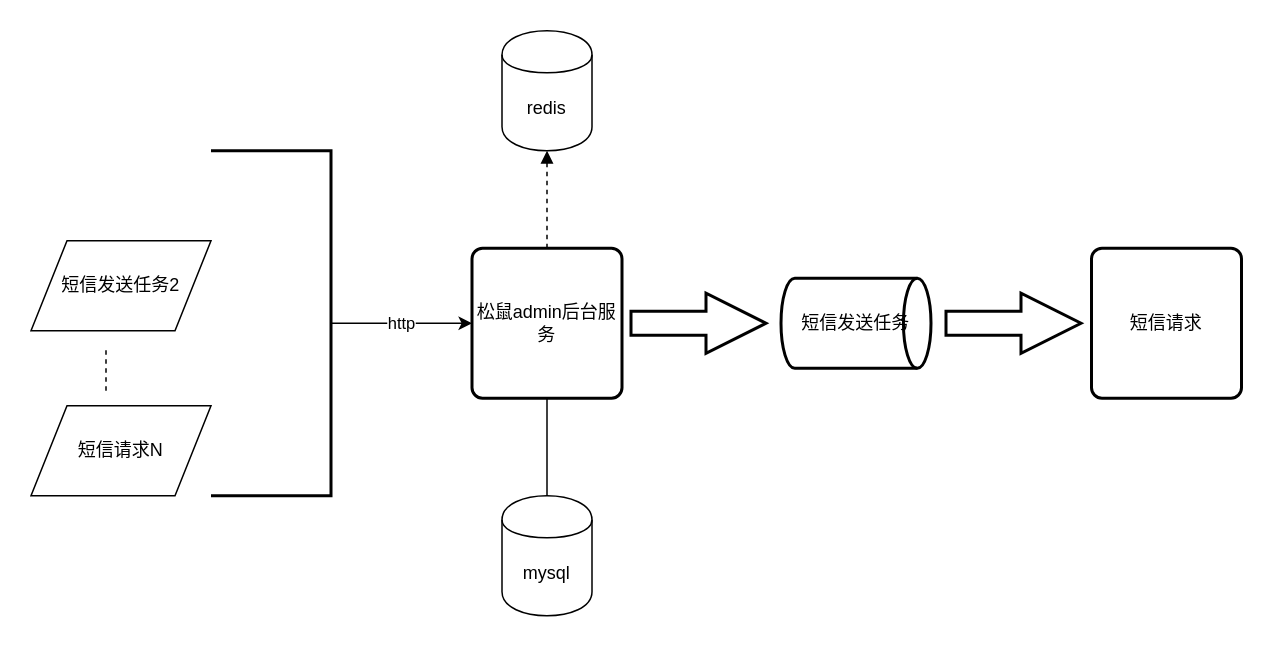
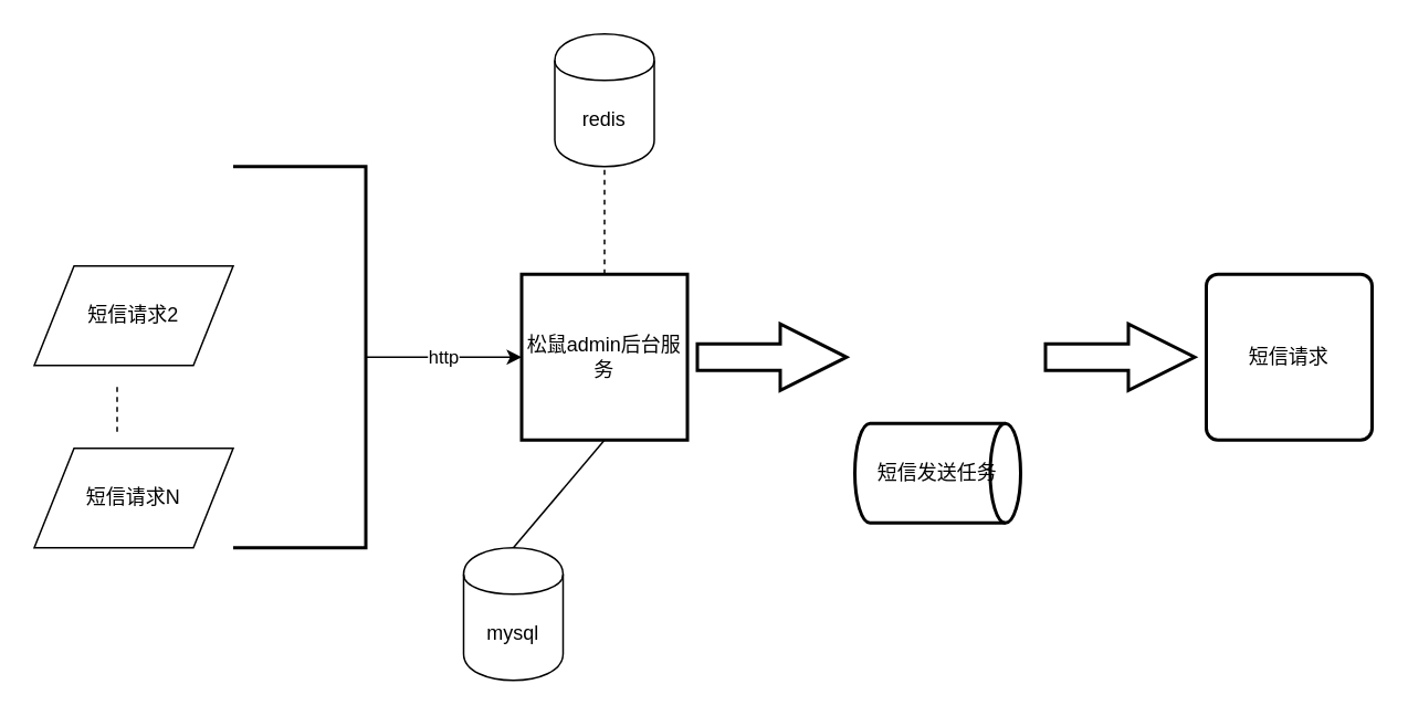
  <mxCell id="0" />
  <mxCell id="1" parent="0" />
- <mxCell id="2" value="短信发送任务2" style="shape=parallelogram;perimeter=parallelogramPerimeter;whiteSpace=wrap;html=1;" vertex="1" parent="1"><mxGeometry x="20" y="160" width="120" height="60" as="geometry" /></mxCell>
+ <mxCell id="2" value="短信请求2" style="shape=parallelogram;perimeter=parallelogramPerimeter;whiteSpace=wrap;html=1;" vertex="1" parent="1"><mxGeometry x="20" y="160" width="120" height="60" as="geometry" /></mxCell>
  <mxCell id="3" value="短信请求N" style="shape=parallelogram;perimeter=parallelogramPerimeter;whiteSpace=wrap;html=1;" vertex="1" parent="1"><mxGeometry x="20" y="270" width="120" height="60" as="geometry" /></mxCell>
  <mxCell id="4" value="" style="endArrow=none;dashed=1;html=1;" edge="1" parent="1"><mxGeometry width="50" height="50" relative="1" as="geometry"><mxPoint x="70" y="260" as="sourcePoint" /><mxPoint x="70" y="230" as="targetPoint" /></mxGeometry></mxCell>
  <mxCell id="5" value="" style="strokeWidth=2;html=1;shape=mxgraph.flowchart.annotation_1;align=left;pointerEvents=1;direction=west;" vertex="1" parent="1"><mxGeometry x="140" y="100" width="80" height="230" as="geometry" /></mxCell>
- <mxCell id="6" value="松鼠admin后台服务" style="rounded=1;whiteSpace=wrap;html=1;absoluteArcSize=1;arcSize=14;strokeWidth=2;" vertex="1" parent="1"><mxGeometry x="314" y="165" width="100" height="100" as="geometry" /></mxCell>
+ <mxCell id="6" value="松鼠admin后台服务" style="whiteSpace=wrap;html=1;absoluteArcSize=1;arcSize=14;strokeWidth=2;rounded=0;" vertex="1" parent="1"><mxGeometry x="314" y="165" width="100" height="100" as="geometry" /></mxCell>
  <mxCell id="7" value="http" style="edgeStyle=orthogonalEdgeStyle;rounded=0;orthogonalLoop=1;jettySize=auto;html=1;" edge="1" parent="1" source="5" target="6"><mxGeometry relative="1" as="geometry"><mxPoint x="400" y="215" as="targetPoint" /><mxPoint x="220" y="215" as="sourcePoint" /></mxGeometry></mxCell>
  <mxCell id="8" value="redis" style="shape=cylinder;whiteSpace=wrap;html=1;boundedLbl=1;backgroundOutline=1;" vertex="1" parent="1"><mxGeometry x="334" y="20" width="60" height="80" as="geometry" /></mxCell>
- <mxCell id="9" value="" style="endArrow=block;dashed=1;html=1;entryX=0.5;entryY=1;entryDx=0;entryDy=0;exitX=0.5;exitY=0;exitDx=0;exitDy=0;" edge="1" parent="1" source="6" target="8"><mxGeometry width="50" height="50" relative="1" as="geometry"><mxPoint x="360" y="150" as="sourcePoint" /><mxPoint x="410" y="100" as="targetPoint" /></mxGeometry></mxCell>
- <mxCell id="10" value="mysql" style="shape=cylinder;whiteSpace=wrap;html=1;boundedLbl=1;backgroundOutline=1;" vertex="1" parent="1"><mxGeometry x="334" y="330" width="60" height="80" as="geometry" /></mxCell>
+ <mxCell id="9" value="" style="endArrow=none;dashed=1;html=1;entryX=0.5;entryY=1;entryDx=0;entryDy=0;exitX=0.5;exitY=0;exitDx=0;exitDy=0;" edge="1" parent="1" source="6" target="8"><mxGeometry width="50" height="50" relative="1" as="geometry"><mxPoint x="360" y="150" as="sourcePoint" /><mxPoint x="410" y="100" as="targetPoint" /></mxGeometry></mxCell>
+ <mxCell id="10" value="mysql" style="shape=cylinder;whiteSpace=wrap;html=1;boundedLbl=1;backgroundOutline=1;" vertex="1" parent="1"><mxGeometry x="279" y="330" width="60" height="80" as="geometry" /></mxCell>
  <mxCell id="11" value="" style="endArrow=none;dashed=0;html=1;entryX=0.5;entryY=1;entryDx=0;entryDy=0;exitX=0.5;exitY=0;exitDx=0;exitDy=0;" edge="1" parent="1" source="10" target="6"><mxGeometry width="50" height="50" relative="1" as="geometry"><mxPoint x="290" y="370" as="sourcePoint" /><mxPoint x="340" y="320" as="targetPoint" /></mxGeometry></mxCell>
- <mxCell id="12" value="短信发送任务" style="strokeWidth=2;html=1;shape=mxgraph.flowchart.direct_data;whiteSpace=wrap;" vertex="1" parent="1"><mxGeometry x="520" y="185" width="100" height="60" as="geometry" /></mxCell>
+ <mxCell id="12" value="短信发送任务" style="strokeWidth=2;html=1;shape=mxgraph.flowchart.direct_data;whiteSpace=wrap;" vertex="1" parent="1"><mxGeometry x="515" y="255" width="100" height="60" as="geometry" /></mxCell>
  <mxCell id="13" value="" style="verticalLabelPosition=bottom;verticalAlign=top;html=1;strokeWidth=2;shape=mxgraph.arrows2.arrow;dy=0.6;dx=40;notch=0;" vertex="1" parent="1"><mxGeometry x="420" y="195" width="90" height="40" as="geometry" /></mxCell>
  <mxCell id="14" value="" style="verticalLabelPosition=bottom;verticalAlign=top;html=1;strokeWidth=2;shape=mxgraph.arrows2.arrow;dy=0.6;dx=40;notch=0;" vertex="1" parent="1"><mxGeometry x="630" y="195" width="90" height="40" as="geometry" /></mxCell>
  <mxCell id="15" value="短信请求" style="rounded=1;whiteSpace=wrap;html=1;absoluteArcSize=1;arcSize=14;strokeWidth=2;" vertex="1" parent="1"><mxGeometry x="727" y="165" width="100" height="100" as="geometry" /></mxCell>
